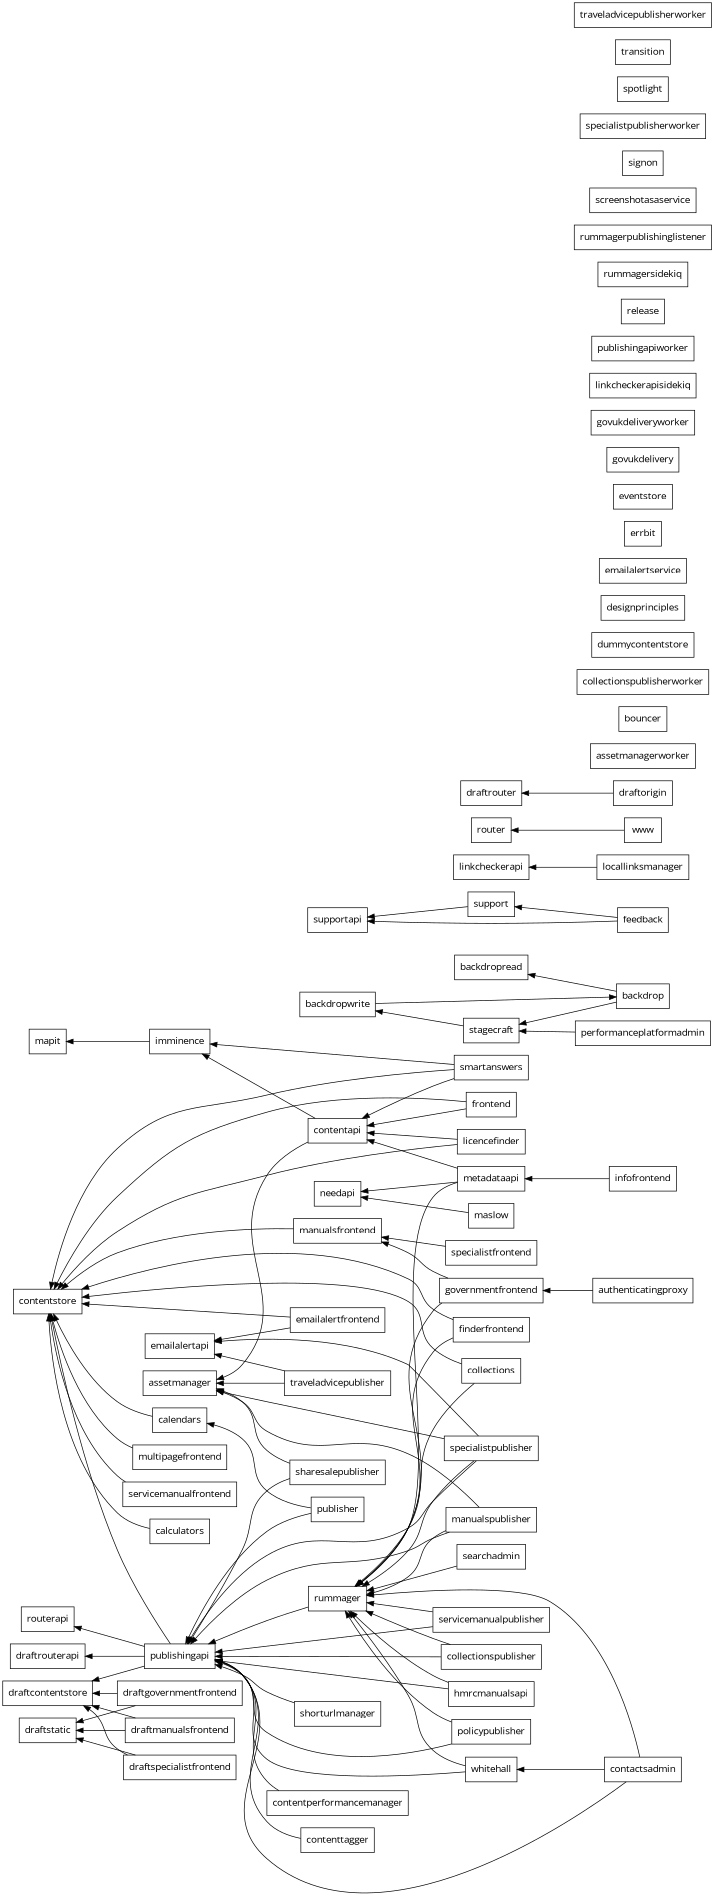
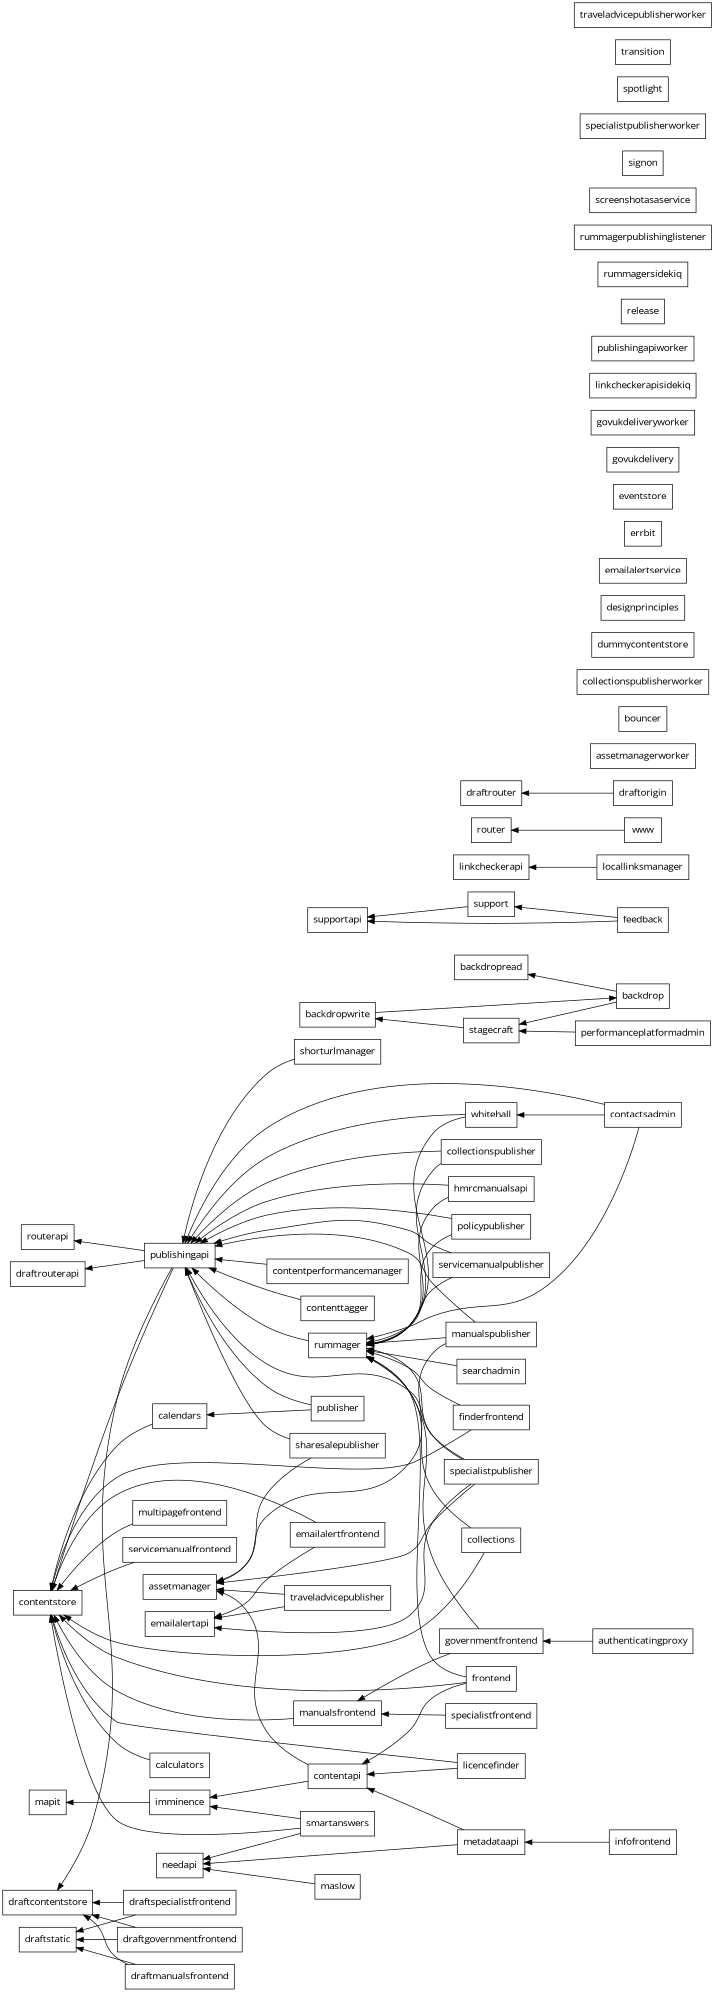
  digraph {
    fontname="Open Sans"
    rankdir=RL
    rankseq=equally
    node [fontname="Open Sans" shape=polygon]
    edge [fontname="Open Sans"]
    authenticatingproxy
    governmentfrontend
    n3 [label=rummager]
    manualsfrontend
    publishingapi
    n6 [label=backdrop]
    backdropread
    n8 [label=stagecraft]
    backdropwrite
    n10 [label=calculators]
    contentstore
    n12 [label=calendars]
    n13 [label=collections]
    draftcontentstore
    routerapi
    draftrouterapi
    collectionspublisher
    contactsadmin
    n19 [label=whitehall]
    n20 [label=contentapi]
    n21 [label=imminence]
    assetmanager
    n23 [label=mapit]
    contentperformancemanager
    contenttagger
    draftgovernmentfrontend
    draftstatic
    draftmanualsfrontend
    draftspecialistfrontend
    emailalertfrontend
    emailalertapi
    n32 [label=feedback]
    n33 [label=support]
    supportapi
    finderfrontend
    n36 [label=frontend]
    hmrcmanualsapi
    infofrontend
    metadataapi
    needapi
    n41 [label=licencefinder]
    locallinksmanager
    linkcheckerapi
    manualspublisher
    n45 [label=maslow]
    multipagefrontend
    performanceplatformadmin
    policypublisher
    n49 [label=publisher]
    searchadmin
    servicemanualfrontend
    servicemanualpublisher
    sharesalepublisher
    shorturlmanager
    n55 [label=smartanswers]
    specialistfrontend
    specialistpublisher
    traveladvicepublisher
    n59 [label=www]
    n60 [label=router]
    draftorigin
    draftrouter
    assetmanagerworker
    n64 [label=bouncer]
    collectionspublisherworker
    dummycontentstore
    n67 [label=designprinciples]
    emailalertservice
    n69 [label=errbit]
    eventstore
    govukdelivery
    govukdeliveryworker
    linkcheckerapisidekiq
    publishingapiworker
    n75 [label=release]
    rummagersidekiq
    rummagerpublishinglistener
    screenshotasaservice
    n79 [label=signon]
    specialistpublisherworker
    n81 [label=spotlight]
    n82 [label=transition]
    traveladvicepublisherworker
    authenticatingproxy -> governmentfrontend
    governmentfrontend -> n3
    governmentfrontend -> manualsfrontend
    n3 -> publishingapi
    manualsfrontend -> contentstore
    publishingapi -> contentstore
    publishingapi -> draftcontentstore
    publishingapi -> routerapi
    publishingapi -> draftrouterapi
    n6 -> backdropread
    n6 -> n8
    n8 -> backdropwrite
    backdropwrite -> n6
    n10 -> contentstore
    n12 -> contentstore
    n13 -> n3
    n13 -> contentstore
    collectionspublisher -> n3
    collectionspublisher -> publishingapi
    contactsadmin -> n3
    contactsadmin -> publishingapi
    contactsadmin -> n19
    n19 -> n3
    n19 -> publishingapi
    n20 -> n21
    n20 -> assetmanager
    n21 -> n23
    contentperformancemanager -> publishingapi
    contenttagger -> publishingapi
    draftgovernmentfrontend -> draftcontentstore
    draftgovernmentfrontend -> draftstatic
    draftmanualsfrontend -> draftcontentstore
    draftmanualsfrontend -> draftstatic
    draftspecialistfrontend -> draftcontentstore
    draftspecialistfrontend -> draftstatic
    emailalertfrontend -> contentstore
    emailalertfrontend -> emailalertapi
    n32 -> n33
    n32 -> supportapi
    n33 -> supportapi
    finderfrontend -> n3
    finderfrontend -> contentstore
-   metadataapi -> n3
+   n36 -> n3
    n36 -> contentstore
    n36 -> n20
    hmrcmanualsapi -> n3
    hmrcmanualsapi -> publishingapi
    infofrontend -> metadataapi
    metadataapi -> n20
    metadataapi -> needapi
    n41 -> contentstore
    n41 -> n20
    locallinksmanager -> linkcheckerapi
    manualspublisher -> n3
    manualspublisher -> publishingapi
    manualspublisher -> assetmanager
    n45 -> needapi
    multipagefrontend -> contentstore
    performanceplatformadmin -> n8
    policypublisher -> n3
    policypublisher -> publishingapi
    n49 -> publishingapi
    n49 -> n12
    searchadmin -> n3
    servicemanualfrontend -> contentstore
    servicemanualpublisher -> n3
    servicemanualpublisher -> publishingapi
    sharesalepublisher -> publishingapi
    sharesalepublisher -> assetmanager
    shorturlmanager -> publishingapi
    n55 -> contentstore
-   n55 -> n20
+   n55 -> needapi
    n55 -> n21
    specialistfrontend -> manualsfrontend
    specialistpublisher -> n3
    specialistpublisher -> publishingapi
    specialistpublisher -> assetmanager
    specialistpublisher -> emailalertapi
    traveladvicepublisher -> assetmanager
    traveladvicepublisher -> emailalertapi
    n59 -> n60
    draftorigin -> draftrouter
  }
